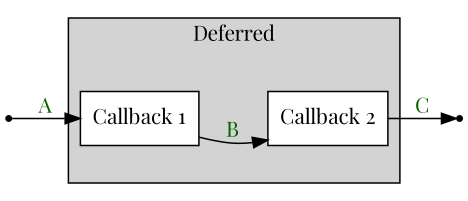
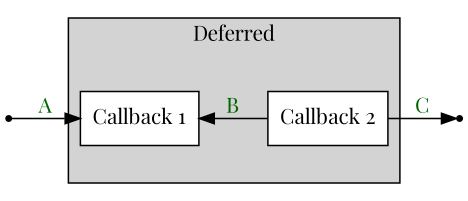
  digraph {
    rankdir=LR
    fontname="Playfair Display"
    node [shape=rect fontname="Playfair Display"]
    edge [fontcolor=darkgreen fontname="Playfair Display"]
    n1 [fillcolor=white label="Callback 1" style=filled]
    n2 [fillcolor=white label="Callback 2" style=filled]
    output [shape=point]
    input [shape=point]
    subgraph cluster_1 {
      label=Deferred
      style=filled
      n1
      n2
    }
-   n1 -> n2 [label=B]
+   n2 -> n1 [label=B]
    n2 -> output [label=C]
    input -> n1 [label=A]
  }
